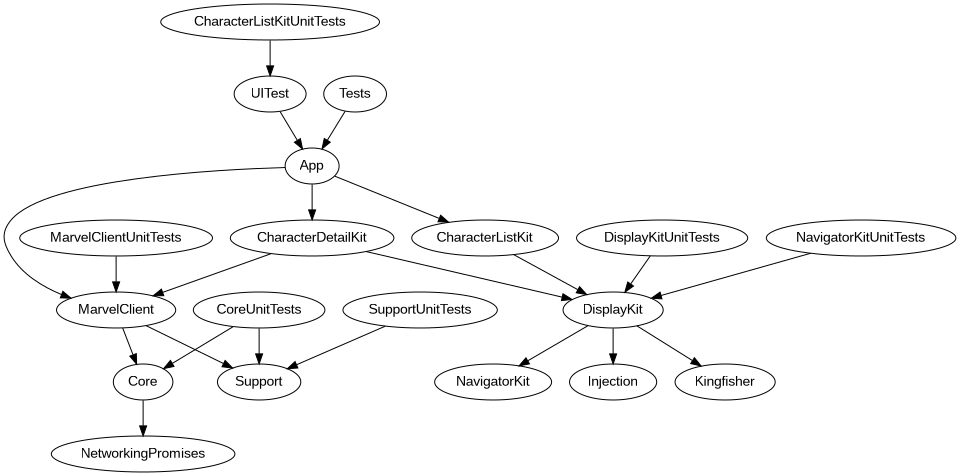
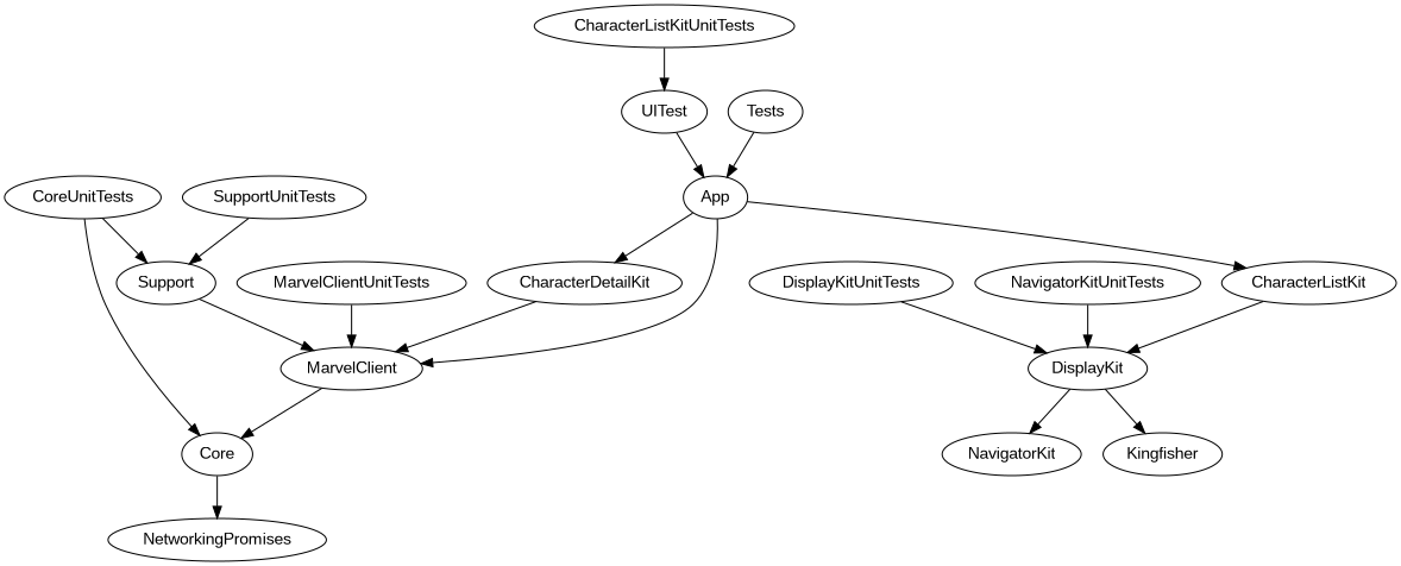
  digraph {
    fontname="Liberation Sans"
    node [fontname="Liberation Sans"]
    edge [fontname="Liberation Sans"]
    App
    CharacterDetailKit
    CharacterListKit
    MarvelClient
    DisplayKit
    NavigatorKit
-   Injection
    Kingfisher
    Core
    Support
    CharacterListKitUnitTests
    UITest
    NetworkingPromises
    CoreUnitTests
    DisplayKitUnitTests
    MarvelClientUnitTests
    NavigatorKitUnitTests
    SupportUnitTests
    Tests
    App -> CharacterDetailKit
    App -> CharacterListKit
    App -> MarvelClient
    CharacterDetailKit -> MarvelClient
-   CharacterDetailKit -> DisplayKit
    CharacterListKit -> DisplayKit
    MarvelClient -> Core
-   MarvelClient -> Support
+   Support -> MarvelClient
    DisplayKit -> NavigatorKit
-   DisplayKit -> Injection
    DisplayKit -> Kingfisher
    Core -> NetworkingPromises
    CharacterListKitUnitTests -> UITest
    UITest -> App
    CoreUnitTests -> Core
    CoreUnitTests -> Support
    DisplayKitUnitTests -> DisplayKit
    MarvelClientUnitTests -> MarvelClient
    NavigatorKitUnitTests -> DisplayKit
    SupportUnitTests -> Support
    Tests -> App
  }
